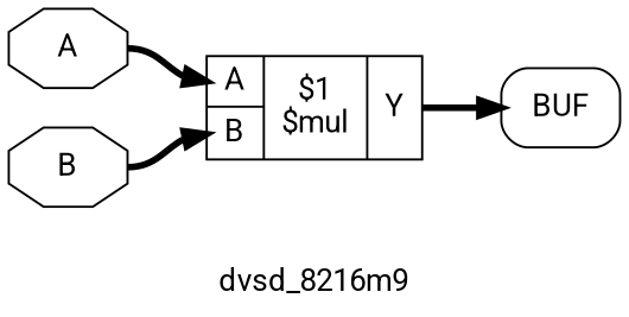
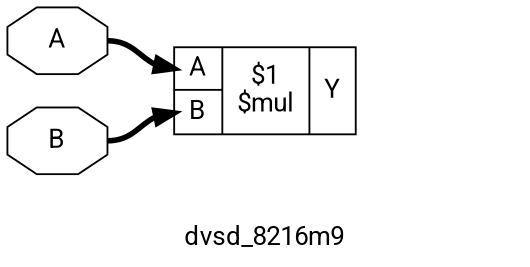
  digraph {
    fontname=Roboto
    label=dvsd_8216m9
    rankdir=LR
    remincross=true
    node [fontname=Roboto shape=octagon]
    edge [color=black fontname=Roboto style="setlinewidth(3)" tailport=e]
    n1 [color=black fontcolor=black label=B]
    n2 [label="{{<p4> A|<p3> B}|$1\n$mul|{<p5> Y}}" shape=record]
-   n3 [label=BUF shape=box style=rounded]
    n4 [color=black fontcolor=black label=A]
    n1 -> n2 [headport="p3:w"]
-   n2 -> n3 [headport="w:w" tailport="p5:e"]
    n4 -> n2 [headport="p4:w"]
  }
